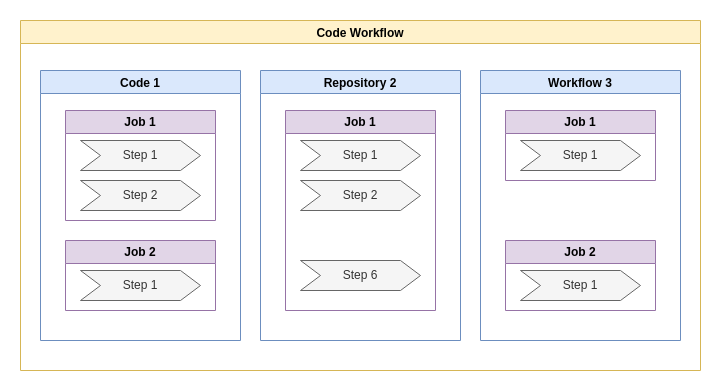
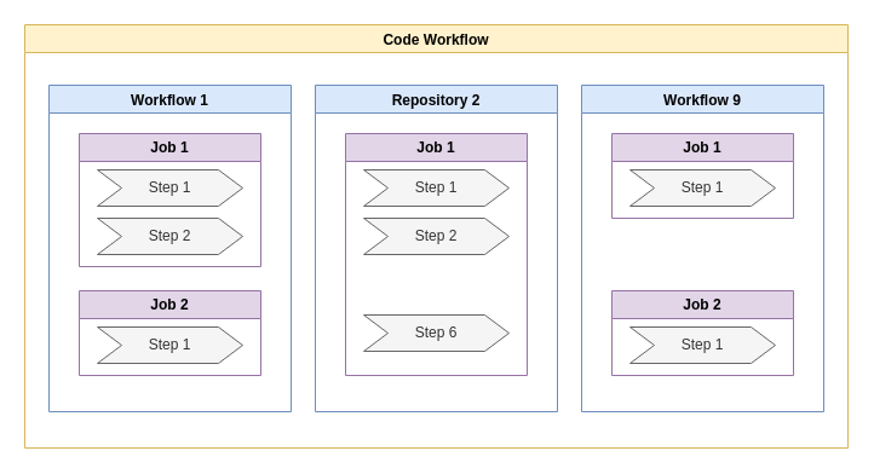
  <mxCell id="0" />
  <mxCell id="1" parent="0" />
  <mxCell id="2" value="Code Workflow" style="swimlane;fillColor=#fff2cc;strokeColor=#d6b656;" vertex="1" parent="1"><mxGeometry x="20" y="20" width="680" height="350" as="geometry"><mxRectangle x="90" y="80" width="140" height="30" as="alternateBounds" /></mxGeometry></mxCell>
- <mxCell id="3" value="Code 1" style="swimlane;fillColor=#dae8fc;strokeColor=#6c8ebf;" vertex="1" parent="2"><mxGeometry x="20" y="50" width="200" height="270" as="geometry" /></mxCell>
+ <mxCell id="3" value="Workflow 1" style="swimlane;fillColor=#dae8fc;strokeColor=#6c8ebf;" vertex="1" parent="2"><mxGeometry x="20" y="50" width="200" height="270" as="geometry" /></mxCell>
  <mxCell id="4" value="Job 1" style="swimlane;whiteSpace=wrap;html=1;fillColor=#e1d5e7;strokeColor=#9673a6;" vertex="1" parent="3"><mxGeometry x="25" y="40" width="150" height="110" as="geometry" /></mxCell>
  <mxCell id="5" value="Step 1" style="shape=step;perimeter=stepPerimeter;whiteSpace=wrap;html=1;fixedSize=1;fillColor=#f5f5f5;fontColor=#333333;strokeColor=#666666;" vertex="1" parent="4"><mxGeometry x="15" y="30" width="120" height="30" as="geometry" /></mxCell>
  <mxCell id="6" value="Step 2" style="shape=step;perimeter=stepPerimeter;whiteSpace=wrap;html=1;fixedSize=1;fillColor=#f5f5f5;fontColor=#333333;strokeColor=#666666;" vertex="1" parent="4"><mxGeometry x="15" y="70" width="120" height="30" as="geometry" /></mxCell>
  <mxCell id="7" value="Job 2" style="swimlane;whiteSpace=wrap;html=1;fillColor=#e1d5e7;strokeColor=#9673a6;" vertex="1" parent="3"><mxGeometry x="25" y="170" width="150" height="70" as="geometry" /></mxCell>
  <mxCell id="8" value="Step 1" style="shape=step;perimeter=stepPerimeter;whiteSpace=wrap;html=1;fixedSize=1;fillColor=#f5f5f5;fontColor=#333333;strokeColor=#666666;" vertex="1" parent="7"><mxGeometry x="15" y="30" width="120" height="30" as="geometry" /></mxCell>
  <mxCell id="9" value="Repository 2" style="swimlane;fillColor=#dae8fc;strokeColor=#6c8ebf;" vertex="1" parent="2"><mxGeometry x="240" y="50" width="200" height="270" as="geometry" /></mxCell>
  <mxCell id="10" value="Job 1" style="swimlane;whiteSpace=wrap;html=1;fillColor=#e1d5e7;strokeColor=#9673a6;" vertex="1" parent="9"><mxGeometry x="25" y="40" width="150" height="200" as="geometry" /></mxCell>
  <mxCell id="11" value="Step 1" style="shape=step;perimeter=stepPerimeter;whiteSpace=wrap;html=1;fixedSize=1;fillColor=#f5f5f5;fontColor=#333333;strokeColor=#666666;" vertex="1" parent="10"><mxGeometry x="15" y="30" width="120" height="30" as="geometry" /></mxCell>
  <mxCell id="12" value="Step 2" style="shape=step;perimeter=stepPerimeter;whiteSpace=wrap;html=1;fixedSize=1;fillColor=#f5f5f5;fontColor=#333333;strokeColor=#666666;" vertex="1" parent="10"><mxGeometry x="15" y="70" width="120" height="30" as="geometry" /></mxCell>
  <mxCell id="13" value="Step 6" style="shape=step;perimeter=stepPerimeter;whiteSpace=wrap;html=1;fixedSize=1;fillColor=#f5f5f5;fontColor=#333333;strokeColor=#666666;" vertex="1" parent="10"><mxGeometry x="15" y="150" width="120" height="30" as="geometry" /></mxCell>
- <mxCell id="14" value="Workflow 3" style="swimlane;fillColor=#dae8fc;strokeColor=#6c8ebf;" vertex="1" parent="2"><mxGeometry x="460" y="50" width="200" height="270" as="geometry" /></mxCell>
+ <mxCell id="14" value="Workflow 9" style="swimlane;fillColor=#dae8fc;strokeColor=#6c8ebf;" vertex="1" parent="2"><mxGeometry x="460" y="50" width="200" height="270" as="geometry" /></mxCell>
  <mxCell id="15" value="Job 2" style="swimlane;whiteSpace=wrap;html=1;fillColor=#e1d5e7;strokeColor=#9673a6;" vertex="1" parent="14"><mxGeometry x="25" y="170" width="150" height="70" as="geometry" /></mxCell>
  <mxCell id="16" value="Step 1" style="shape=step;perimeter=stepPerimeter;whiteSpace=wrap;html=1;fixedSize=1;fillColor=#f5f5f5;fontColor=#333333;strokeColor=#666666;" vertex="1" parent="15"><mxGeometry x="15" y="30" width="120" height="30" as="geometry" /></mxCell>
  <mxCell id="17" value="Job 1" style="swimlane;whiteSpace=wrap;html=1;fillColor=#e1d5e7;strokeColor=#9673a6;" vertex="1" parent="14"><mxGeometry x="25" y="40" width="150" height="70" as="geometry" /></mxCell>
  <mxCell id="18" value="Step 1" style="shape=step;perimeter=stepPerimeter;whiteSpace=wrap;html=1;fixedSize=1;fillColor=#f5f5f5;fontColor=#333333;strokeColor=#666666;" vertex="1" parent="17"><mxGeometry x="15" y="30" width="120" height="30" as="geometry" /></mxCell>
